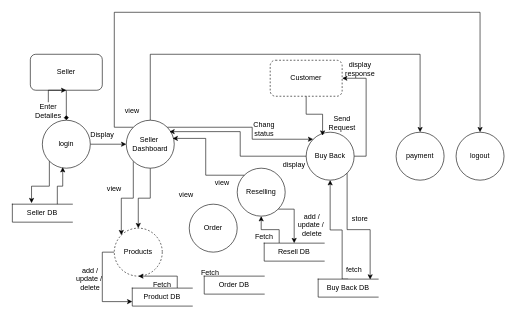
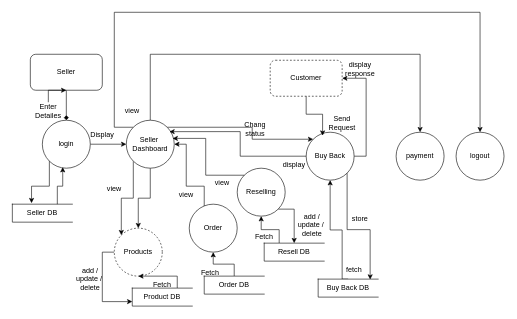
  <mxCell id="0" />
  <mxCell id="1" parent="0" />
  <mxCell id="2" style="edgeStyle=orthogonalEdgeStyle;rounded=0;orthogonalLoop=1;jettySize=auto;html=1;exitX=0.5;exitY=1;exitDx=0;exitDy=0;entryX=0.5;entryY=0;entryDx=0;entryDy=0;endArrow=diamond;" edge="1" parent="1" source="3" target="5"><mxGeometry relative="1" as="geometry" /></mxCell>
  <mxCell id="3" value="Seller" style="rounded=1;whiteSpace=wrap;html=1;" vertex="1" parent="1"><mxGeometry x="50" y="90" width="120" height="60" as="geometry" /></mxCell>
  <mxCell id="4" style="edgeStyle=orthogonalEdgeStyle;rounded=0;orthogonalLoop=1;jettySize=auto;html=1;exitX=1;exitY=0.5;exitDx=0;exitDy=0;entryX=0;entryY=0.5;entryDx=0;entryDy=0;" edge="1" parent="1" source="5" target="16"><mxGeometry relative="1" as="geometry" /></mxCell>
  <mxCell id="5" value="login" style="ellipse;whiteSpace=wrap;html=1;aspect=fixed;" vertex="1" parent="1"><mxGeometry x="70" y="200" width="80" height="80" as="geometry" /></mxCell>
  <mxCell id="6" value="" style="edgeStyle=orthogonalEdgeStyle;rounded=0;orthogonalLoop=1;jettySize=auto;html=1;" edge="1" parent="1" source="7" target="3"><mxGeometry relative="1" as="geometry" /></mxCell>
  <mxCell id="7" value="Enter Detailes" style="text;html=1;align=center;verticalAlign=middle;whiteSpace=wrap;rounded=0;" vertex="1" parent="1"><mxGeometry x="50" y="170" width="60" height="30" as="geometry" /></mxCell>
  <mxCell id="8" value="Seller DB" style="html=1;dashed=0;whiteSpace=wrap;shape=partialRectangle;right=0;" vertex="1" parent="1"><mxGeometry x="20" y="340" width="100" height="30" as="geometry" /></mxCell>
  <mxCell id="9" style="edgeStyle=orthogonalEdgeStyle;rounded=0;orthogonalLoop=1;jettySize=auto;html=1;exitX=0;exitY=1;exitDx=0;exitDy=0;entryX=0.32;entryY=-0.056;entryDx=0;entryDy=0;entryPerimeter=0;" edge="1" parent="1" source="5" target="8"><mxGeometry relative="1" as="geometry" /></mxCell>
  <mxCell id="10" style="edgeStyle=orthogonalEdgeStyle;rounded=0;orthogonalLoop=1;jettySize=auto;html=1;exitX=0.75;exitY=0;exitDx=0;exitDy=0;entryX=0.425;entryY=0.979;entryDx=0;entryDy=0;entryPerimeter=0;" edge="1" parent="1" source="8" target="5"><mxGeometry relative="1" as="geometry" /></mxCell>
  <mxCell id="11" style="edgeStyle=orthogonalEdgeStyle;rounded=0;orthogonalLoop=1;jettySize=auto;html=1;exitX=0;exitY=1;exitDx=0;exitDy=0;entryX=0;entryY=0;entryDx=0;entryDy=0;" edge="1" parent="1" source="16" target="19"><mxGeometry relative="1" as="geometry" /></mxCell>
  <mxCell id="12" style="edgeStyle=orthogonalEdgeStyle;rounded=0;orthogonalLoop=1;jettySize=auto;html=1;exitX=0.5;exitY=1;exitDx=0;exitDy=0;entryX=0.5;entryY=0;entryDx=0;entryDy=0;" edge="1" parent="1" source="16" target="19"><mxGeometry relative="1" as="geometry" /></mxCell>
  <mxCell id="13" style="edgeStyle=orthogonalEdgeStyle;rounded=0;orthogonalLoop=1;jettySize=auto;html=1;exitX=1;exitY=0;exitDx=0;exitDy=0;entryX=0;entryY=0;entryDx=0;entryDy=0;" edge="1" parent="1" source="16" target="40"><mxGeometry relative="1" as="geometry"><Array as="points"><mxPoint x="420" y="212" /><mxPoint x="420" y="232" /></Array></mxGeometry></mxCell>
  <mxCell id="14" style="edgeStyle=orthogonalEdgeStyle;rounded=0;orthogonalLoop=1;jettySize=auto;html=1;exitX=0.5;exitY=0;exitDx=0;exitDy=0;entryX=0.5;entryY=0;entryDx=0;entryDy=0;" edge="1" parent="1" source="16" target="53"><mxGeometry relative="1" as="geometry"><Array as="points"><mxPoint x="250" y="90" /><mxPoint x="700" y="90" /></Array></mxGeometry></mxCell>
  <mxCell id="15" style="edgeStyle=orthogonalEdgeStyle;rounded=0;orthogonalLoop=1;jettySize=auto;html=1;exitX=0;exitY=0;exitDx=0;exitDy=0;entryX=0.5;entryY=0;entryDx=0;entryDy=0;" edge="1" parent="1" source="16" target="55"><mxGeometry relative="1" as="geometry"><Array as="points"><mxPoint x="190" y="212" /><mxPoint x="190" y="20" /><mxPoint x="800" y="20" /></Array></mxGeometry></mxCell>
  <mxCell id="16" value="Seller&amp;nbsp;&lt;div&gt;Dashboard&lt;/div&gt;" style="ellipse;whiteSpace=wrap;html=1;aspect=fixed;" vertex="1" parent="1"><mxGeometry x="210" y="200" width="80" height="80" as="geometry" /></mxCell>
  <mxCell id="17" value="Display" style="text;html=1;align=center;verticalAlign=middle;whiteSpace=wrap;rounded=0;" vertex="1" parent="1"><mxGeometry x="140" y="210" width="60" height="30" as="geometry" /></mxCell>
  <mxCell id="18" style="edgeStyle=orthogonalEdgeStyle;rounded=0;orthogonalLoop=1;jettySize=auto;html=1;exitX=0;exitY=0.5;exitDx=0;exitDy=0;entryX=0;entryY=0.75;entryDx=0;entryDy=0;" edge="1" parent="1" source="19" target="22"><mxGeometry relative="1" as="geometry" /></mxCell>
  <mxCell id="19" value="Products" style="ellipse;whiteSpace=wrap;html=1;aspect=fixed;dashed=1;" vertex="1" parent="1"><mxGeometry x="190" y="380" width="80" height="80" as="geometry" /></mxCell>
  <mxCell id="20" value="view" style="text;html=1;align=center;verticalAlign=middle;whiteSpace=wrap;rounded=0;" vertex="1" parent="1"><mxGeometry x="160" y="300" width="60" height="30" as="geometry" /></mxCell>
  <mxCell id="21" style="edgeStyle=orthogonalEdgeStyle;rounded=0;orthogonalLoop=1;jettySize=auto;html=1;exitX=0.75;exitY=0;exitDx=0;exitDy=0;entryX=0.5;entryY=1;entryDx=0;entryDy=0;" edge="1" parent="1" source="22" target="19"><mxGeometry relative="1" as="geometry" /></mxCell>
  <mxCell id="22" value="Product DB" style="html=1;dashed=0;whiteSpace=wrap;shape=partialRectangle;right=0;" vertex="1" parent="1"><mxGeometry x="220" y="480" width="100" height="30" as="geometry" /></mxCell>
  <mxCell id="23" value="Fetch" style="text;html=1;align=center;verticalAlign=middle;whiteSpace=wrap;rounded=0;" vertex="1" parent="1"><mxGeometry x="240" y="460" width="60" height="30" as="geometry" /></mxCell>
  <mxCell id="24" value="add / update /&amp;nbsp;&lt;div&gt;delete&lt;/div&gt;" style="text;html=1;align=center;verticalAlign=middle;whiteSpace=wrap;rounded=0;" vertex="1" parent="1"><mxGeometry x="120" y="450" width="60" height="30" as="geometry" /></mxCell>
+ <mxCell id="25" style="edgeStyle=orthogonalEdgeStyle;rounded=0;orthogonalLoop=1;jettySize=auto;html=1;exitX=0;exitY=0;exitDx=0;exitDy=0;entryX=1;entryY=0.5;entryDx=0;entryDy=0;" edge="1" parent="1" source="26" target="16"><mxGeometry relative="1" as="geometry"><Array as="points"><mxPoint x="340" y="352" /><mxPoint x="340" y="310" /><mxPoint x="310" y="310" /><mxPoint x="310" y="240" /></Array></mxGeometry></mxCell>
  <mxCell id="26" value="Order" style="ellipse;whiteSpace=wrap;html=1;aspect=fixed;" vertex="1" parent="1"><mxGeometry x="315" y="340" width="80" height="80" as="geometry" /></mxCell>
  <mxCell id="27" value="view" style="text;html=1;align=center;verticalAlign=middle;whiteSpace=wrap;rounded=0;" vertex="1" parent="1"><mxGeometry x="280" y="310" width="60" height="30" as="geometry" /></mxCell>
+ <mxCell id="28" style="edgeStyle=orthogonalEdgeStyle;rounded=0;orthogonalLoop=1;jettySize=auto;html=1;exitX=0.5;exitY=0;exitDx=0;exitDy=0;entryX=0.5;entryY=1;entryDx=0;entryDy=0;" edge="1" parent="1" source="29" target="26"><mxGeometry relative="1" as="geometry" /></mxCell>
  <mxCell id="29" value="Order DB" style="html=1;dashed=0;whiteSpace=wrap;shape=partialRectangle;right=0;" vertex="1" parent="1"><mxGeometry x="340" y="460" width="100" height="30" as="geometry" /></mxCell>
  <mxCell id="30" value="Fetch" style="text;html=1;align=center;verticalAlign=middle;whiteSpace=wrap;rounded=0;" vertex="1" parent="1"><mxGeometry x="320" y="440" width="60" height="30" as="geometry" /></mxCell>
  <mxCell id="31" style="edgeStyle=orthogonalEdgeStyle;rounded=0;orthogonalLoop=1;jettySize=auto;html=1;exitX=1;exitY=1;exitDx=0;exitDy=0;entryX=0.5;entryY=0;entryDx=0;entryDy=0;" edge="1" parent="1" source="32" target="34"><mxGeometry relative="1" as="geometry"><Array as="points"><mxPoint x="490" y="348" /></Array></mxGeometry></mxCell>
  <mxCell id="32" value="Reselling" style="ellipse;whiteSpace=wrap;html=1;aspect=fixed;" vertex="1" parent="1"><mxGeometry x="395" y="280" width="80" height="80" as="geometry" /></mxCell>
  <mxCell id="33" style="edgeStyle=orthogonalEdgeStyle;rounded=0;orthogonalLoop=1;jettySize=auto;html=1;exitX=0.25;exitY=0;exitDx=0;exitDy=0;entryX=0.5;entryY=1;entryDx=0;entryDy=0;" edge="1" parent="1" source="34" target="32"><mxGeometry relative="1" as="geometry" /></mxCell>
  <mxCell id="34" value="Resell DB" style="html=1;dashed=0;whiteSpace=wrap;shape=partialRectangle;right=0;" vertex="1" parent="1"><mxGeometry x="440" y="405" width="100" height="30" as="geometry" /></mxCell>
  <mxCell id="35" value="Fetch" style="text;html=1;align=center;verticalAlign=middle;whiteSpace=wrap;rounded=0;" vertex="1" parent="1"><mxGeometry x="410" y="380" width="60" height="30" as="geometry" /></mxCell>
  <mxCell id="36" style="edgeStyle=orthogonalEdgeStyle;rounded=0;orthogonalLoop=1;jettySize=auto;html=1;exitX=0;exitY=0;exitDx=0;exitDy=0;entryX=0.967;entryY=0.379;entryDx=0;entryDy=0;entryPerimeter=0;" edge="1" parent="1" source="32" target="16"><mxGeometry relative="1" as="geometry" /></mxCell>
  <mxCell id="37" value="view" style="text;html=1;align=center;verticalAlign=middle;whiteSpace=wrap;rounded=0;" vertex="1" parent="1"><mxGeometry x="340" y="290" width="60" height="30" as="geometry" /></mxCell>
  <mxCell id="38" value="add / update /&amp;nbsp;&lt;div&gt;delete&lt;/div&gt;" style="text;html=1;align=center;verticalAlign=middle;whiteSpace=wrap;rounded=0;" vertex="1" parent="1"><mxGeometry x="490" y="360" width="60" height="30" as="geometry" /></mxCell>
  <mxCell id="39" style="edgeStyle=orthogonalEdgeStyle;rounded=0;orthogonalLoop=1;jettySize=auto;html=1;exitX=1;exitY=0.5;exitDx=0;exitDy=0;entryX=1;entryY=0.5;entryDx=0;entryDy=0;" edge="1" parent="1" source="40" target="41"><mxGeometry relative="1" as="geometry" /></mxCell>
  <mxCell id="40" value="Buy Back" style="ellipse;whiteSpace=wrap;html=1;aspect=fixed;" vertex="1" parent="1"><mxGeometry x="510" y="220" width="80" height="80" as="geometry" /></mxCell>
  <mxCell id="41" value="Customer" style="rounded=1;whiteSpace=wrap;html=1;dashed=1;" vertex="1" parent="1"><mxGeometry x="450" y="100" width="120" height="60" as="geometry" /></mxCell>
  <mxCell id="42" style="edgeStyle=orthogonalEdgeStyle;rounded=0;orthogonalLoop=1;jettySize=auto;html=1;exitX=0.5;exitY=1;exitDx=0;exitDy=0;entryX=0.342;entryY=0.071;entryDx=0;entryDy=0;entryPerimeter=0;" edge="1" parent="1" source="41" target="40"><mxGeometry relative="1" as="geometry" /></mxCell>
  <mxCell id="43" value="Send Request" style="text;html=1;align=center;verticalAlign=middle;whiteSpace=wrap;rounded=0;" vertex="1" parent="1"><mxGeometry x="540" y="190" width="60" height="30" as="geometry" /></mxCell>
  <mxCell id="44" style="edgeStyle=orthogonalEdgeStyle;rounded=0;orthogonalLoop=1;jettySize=auto;html=1;exitX=0.5;exitY=0;exitDx=0;exitDy=0;entryX=0.5;entryY=1;entryDx=0;entryDy=0;" edge="1" parent="1" source="45" target="40"><mxGeometry relative="1" as="geometry"><Array as="points"><mxPoint x="570" y="465" /><mxPoint x="570" y="383" /><mxPoint x="550" y="383" /></Array></mxGeometry></mxCell>
  <mxCell id="45" value="Buy Back DB" style="html=1;dashed=0;whiteSpace=wrap;shape=partialRectangle;right=0;" vertex="1" parent="1"><mxGeometry x="530" y="465" width="100" height="30" as="geometry" /></mxCell>
  <mxCell id="46" style="edgeStyle=orthogonalEdgeStyle;rounded=0;orthogonalLoop=1;jettySize=auto;html=1;exitX=1;exitY=1;exitDx=0;exitDy=0;entryX=0.867;entryY=0.022;entryDx=0;entryDy=0;entryPerimeter=0;" edge="1" parent="1" source="40" target="45"><mxGeometry relative="1" as="geometry" /></mxCell>
  <mxCell id="47" value="store" style="text;html=1;align=center;verticalAlign=middle;whiteSpace=wrap;rounded=0;" vertex="1" parent="1"><mxGeometry x="570" y="350" width="60" height="30" as="geometry" /></mxCell>
  <mxCell id="48" value="fetch" style="text;html=1;align=center;verticalAlign=middle;whiteSpace=wrap;rounded=0;" vertex="1" parent="1"><mxGeometry x="560" y="435" width="60" height="30" as="geometry" /></mxCell>
  <mxCell id="49" style="edgeStyle=orthogonalEdgeStyle;rounded=0;orthogonalLoop=1;jettySize=auto;html=1;exitX=0;exitY=0.5;exitDx=0;exitDy=0;entryX=0.9;entryY=0.238;entryDx=0;entryDy=0;entryPerimeter=0;" edge="1" parent="1" source="40" target="16"><mxGeometry relative="1" as="geometry" /></mxCell>
  <mxCell id="50" value="display" style="text;html=1;align=center;verticalAlign=middle;whiteSpace=wrap;rounded=0;" vertex="1" parent="1"><mxGeometry x="460" y="260" width="60" height="30" as="geometry" /></mxCell>
- <mxCell id="51" value="Chang status" style="text;html=1;align=center;verticalAlign=middle;whiteSpace=wrap;rounded=0;" vertex="1" parent="1"><mxGeometry x="410" y="200" width="60" height="30" as="geometry" /></mxCell>
+ <mxCell id="51" value="Chang status" style="text;html=1;align=center;verticalAlign=middle;whiteSpace=wrap;rounded=0;" vertex="1" parent="1"><mxGeometry x="395" y="200" width="60" height="30" as="geometry" /></mxCell>
  <mxCell id="52" value="display response" style="text;html=1;align=center;verticalAlign=middle;whiteSpace=wrap;rounded=0;" vertex="1" parent="1"><mxGeometry x="570" y="100" width="60" height="30" as="geometry" /></mxCell>
  <mxCell id="53" value="payment" style="ellipse;whiteSpace=wrap;html=1;aspect=fixed;" vertex="1" parent="1"><mxGeometry x="660" y="220" width="80" height="80" as="geometry" /></mxCell>
  <mxCell id="54" value="view" style="text;html=1;align=center;verticalAlign=middle;whiteSpace=wrap;rounded=0;" vertex="1" parent="1"><mxGeometry x="190" y="170" width="60" height="30" as="geometry" /></mxCell>
  <mxCell id="55" value="logout" style="ellipse;whiteSpace=wrap;html=1;aspect=fixed;" vertex="1" parent="1"><mxGeometry x="760" y="220" width="80" height="80" as="geometry" /></mxCell>
